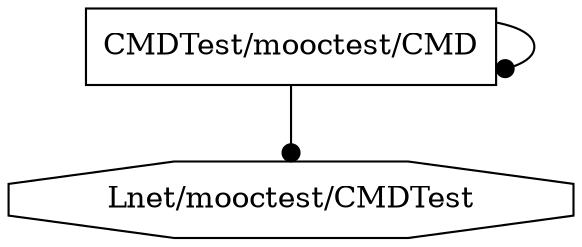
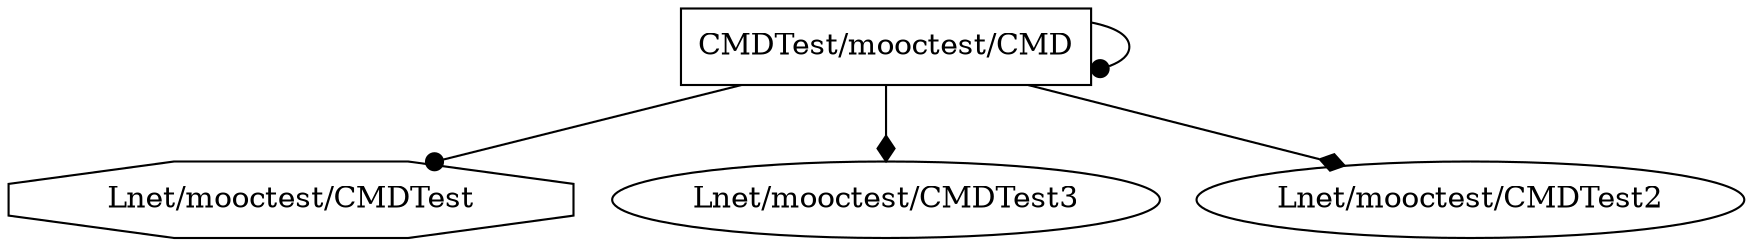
  digraph {
    node [shape=ellipse]
    edge [arrowhead=dot]
    n1 [label="CMDTest/mooctest/CMD" shape=box]
    "Lnet/mooctest/CMDTest" [shape=octagon]
+   "Lnet/mooctest/CMDTest3"
+   "Lnet/mooctest/CMDTest2"
    n1 -> n1
    n1 -> "Lnet/mooctest/CMDTest"
+   n1 -> "Lnet/mooctest/CMDTest3" [arrowhead=diamond]
+   n1 -> "Lnet/mooctest/CMDTest2" [arrowhead=diamond]
  }
